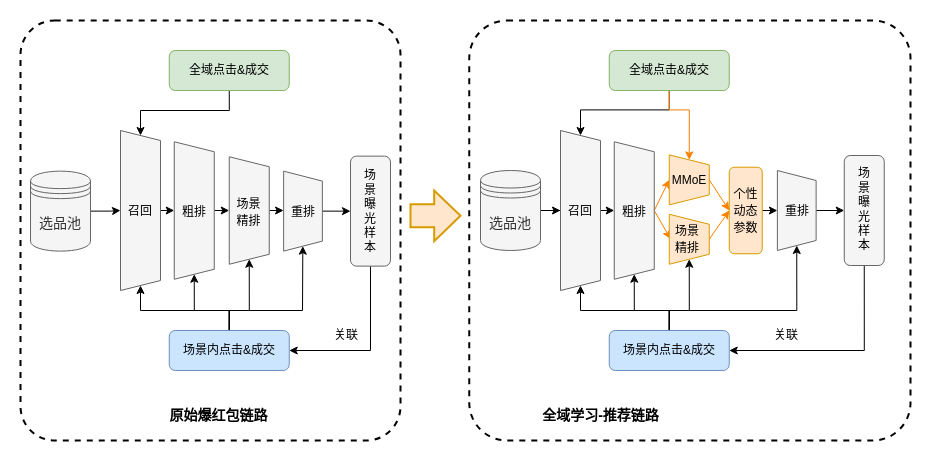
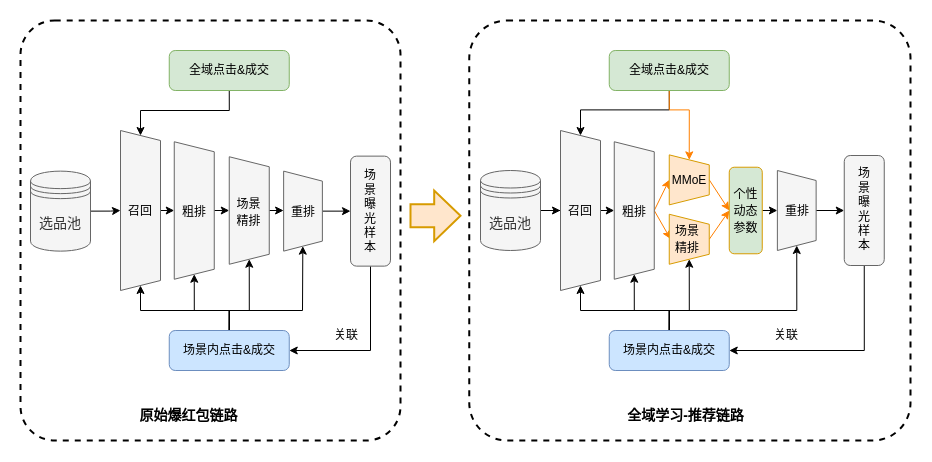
  <mxCell id="0" />
  <mxCell id="1" parent="0" />
  <mxCell id="2" value="" style="rounded=1;whiteSpace=wrap;html=1;fontSize=12;fillColor=none;dashed=1;arcSize=9;strokeWidth=2;" vertex="1" parent="1"><mxGeometry x="468.76" y="20" width="441.24" height="420" as="geometry" /></mxCell>
  <mxCell id="3" value="" style="rounded=1;whiteSpace=wrap;html=1;fontSize=12;fillColor=none;dashed=1;arcSize=9;strokeWidth=2;" vertex="1" parent="1"><mxGeometry x="20" y="20" width="380" height="420" as="geometry" /></mxCell>
  <mxCell id="4" style="edgeStyle=orthogonalEdgeStyle;rounded=0;orthogonalLoop=1;jettySize=auto;html=1;exitX=1;exitY=0.5;exitDx=0;exitDy=0;fontSize=12;" edge="1" parent="1" source="5" target="7"><mxGeometry relative="1" as="geometry" /></mxCell>
  <mxCell id="5" value="&lt;font style=&quot;font-size: 14px;&quot;&gt;选品池&lt;/font&gt;" style="shape=datastore;whiteSpace=wrap;html=1;fillColor=#f5f5f5;strokeColor=#666666;fontColor=#333333;" vertex="1" parent="1"><mxGeometry x="30" y="170.63" width="60" height="80" as="geometry" /></mxCell>
  <mxCell id="6" style="edgeStyle=orthogonalEdgeStyle;rounded=0;orthogonalLoop=1;jettySize=auto;html=1;exitX=0.5;exitY=0;exitDx=0;exitDy=0;entryX=0.5;entryY=1;entryDx=0;entryDy=0;fontSize=12;" edge="1" parent="1" source="7" target="9"><mxGeometry relative="1" as="geometry" /></mxCell>
  <mxCell id="7" value="" style="shape=trapezoid;perimeter=trapezoidPerimeter;whiteSpace=wrap;html=1;fixedSize=1;fontSize=14;rotation=90;size=10;fillColor=#f5f5f5;fontColor=#333333;strokeColor=#666666;" vertex="1" parent="1"><mxGeometry x="60" y="190" width="160" height="40" as="geometry" /></mxCell>
  <mxCell id="8" style="edgeStyle=orthogonalEdgeStyle;rounded=0;orthogonalLoop=1;jettySize=auto;html=1;exitX=0.5;exitY=0;exitDx=0;exitDy=0;entryX=0.5;entryY=1;entryDx=0;entryDy=0;fontSize=12;" edge="1" parent="1" source="9" target="11"><mxGeometry relative="1" as="geometry" /></mxCell>
  <mxCell id="9" value="" style="shape=trapezoid;perimeter=trapezoidPerimeter;whiteSpace=wrap;html=1;fixedSize=1;fontSize=14;rotation=90;size=10;fillColor=#f5f5f5;fontColor=#333333;strokeColor=#666666;" vertex="1" parent="1"><mxGeometry x="125" y="190" width="137.5" height="40" as="geometry" /></mxCell>
  <mxCell id="10" style="edgeStyle=orthogonalEdgeStyle;rounded=0;orthogonalLoop=1;jettySize=auto;html=1;exitX=0.5;exitY=0;exitDx=0;exitDy=0;entryX=0.5;entryY=1;entryDx=0;entryDy=0;fontSize=12;" edge="1" parent="1" source="11" target="13"><mxGeometry relative="1" as="geometry" /></mxCell>
  <mxCell id="11" value="" style="shape=trapezoid;perimeter=trapezoidPerimeter;whiteSpace=wrap;html=1;fixedSize=1;fontSize=14;rotation=90;size=10;fillColor=#f5f5f5;fontColor=#333333;strokeColor=#666666;" vertex="1" parent="1"><mxGeometry x="195" y="190" width="107.5" height="40" as="geometry" /></mxCell>
  <mxCell id="12" style="edgeStyle=orthogonalEdgeStyle;rounded=0;orthogonalLoop=1;jettySize=auto;html=1;exitX=0.5;exitY=0;exitDx=0;exitDy=0;fontSize=12;entryX=0;entryY=0.5;entryDx=0;entryDy=0;" edge="1" parent="1" source="13" target="19"><mxGeometry relative="1" as="geometry"><mxPoint x="360" y="210.761" as="targetPoint" /></mxGeometry></mxCell>
  <mxCell id="13" value="" style="shape=trapezoid;perimeter=trapezoidPerimeter;whiteSpace=wrap;html=1;fixedSize=1;fontSize=14;rotation=90;size=10;fillColor=#f5f5f5;fontColor=#333333;strokeColor=#666666;" vertex="1" parent="1"><mxGeometry x="262.5" y="191.25" width="80" height="38.75" as="geometry" /></mxCell>
  <mxCell id="14" value="&lt;font style=&quot;font-size: 12px;&quot;&gt;召回&lt;/font&gt;" style="text;html=1;strokeColor=none;fillColor=none;align=center;verticalAlign=middle;whiteSpace=wrap;rounded=0;fontSize=14;" vertex="1" parent="1"><mxGeometry x="125" y="195" width="30" height="30" as="geometry" /></mxCell>
  <mxCell id="15" value="&lt;font style=&quot;font-size: 12px;&quot;&gt;粗排&lt;/font&gt;" style="text;html=1;strokeColor=none;fillColor=none;align=center;verticalAlign=middle;whiteSpace=wrap;rounded=0;fontSize=14;" vertex="1" parent="1"><mxGeometry x="180.63" y="195.63" width="26.25" height="30" as="geometry" /></mxCell>
  <mxCell id="16" value="&lt;font style=&quot;font-size: 12px;&quot;&gt;场景精排&lt;/font&gt;" style="text;html=1;strokeColor=none;fillColor=none;align=center;verticalAlign=middle;whiteSpace=wrap;rounded=0;fontSize=14;" vertex="1" parent="1"><mxGeometry x="233.13" y="195.63" width="31.25" height="30" as="geometry" /></mxCell>
  <mxCell id="17" value="&lt;font style=&quot;font-size: 12px;&quot;&gt;重排&lt;/font&gt;" style="text;html=1;strokeColor=none;fillColor=none;align=center;verticalAlign=middle;whiteSpace=wrap;rounded=0;fontSize=14;" vertex="1" parent="1"><mxGeometry x="288.75" y="195.63" width="27.5" height="30" as="geometry" /></mxCell>
  <mxCell id="18" style="edgeStyle=orthogonalEdgeStyle;rounded=0;orthogonalLoop=1;jettySize=auto;html=1;exitX=0.5;exitY=1;exitDx=0;exitDy=0;entryX=1;entryY=0.5;entryDx=0;entryDy=0;fontSize=12;" edge="1" parent="1" source="19" target="25"><mxGeometry relative="1" as="geometry" /></mxCell>
  <mxCell id="19" value="" style="rounded=1;whiteSpace=wrap;html=1;fontSize=12;movable=1;resizable=1;rotatable=1;deletable=1;editable=1;connectable=1;fillColor=#f5f5f5;strokeColor=#666666;fontColor=#333333;" vertex="1" parent="1"><mxGeometry x="350" y="155.63" width="40" height="110" as="geometry" /></mxCell>
  <mxCell id="20" value="场景曝光样本" style="text;html=1;strokeColor=none;fillColor=none;align=center;verticalAlign=middle;whiteSpace=wrap;rounded=0;fontSize=12;movable=1;resizable=1;rotatable=1;deletable=1;editable=1;connectable=1;" vertex="1" parent="1"><mxGeometry x="368.75" y="195.63" width="2.5" height="30" as="geometry" /></mxCell>
  <mxCell id="21" style="edgeStyle=orthogonalEdgeStyle;rounded=0;orthogonalLoop=1;jettySize=auto;html=1;exitX=0.5;exitY=0;exitDx=0;exitDy=0;entryX=1;entryY=0.5;entryDx=0;entryDy=0;fontSize=12;" edge="1" parent="1" source="25" target="7"><mxGeometry relative="1" as="geometry" /></mxCell>
  <mxCell id="22" style="edgeStyle=orthogonalEdgeStyle;rounded=0;orthogonalLoop=1;jettySize=auto;html=1;exitX=0.5;exitY=0;exitDx=0;exitDy=0;entryX=1;entryY=0.5;entryDx=0;entryDy=0;fontSize=12;" edge="1" parent="1" source="25" target="9"><mxGeometry relative="1" as="geometry"><Array as="points"><mxPoint x="229" y="310" /><mxPoint x="194" y="310" /></Array></mxGeometry></mxCell>
  <mxCell id="23" style="edgeStyle=orthogonalEdgeStyle;rounded=0;orthogonalLoop=1;jettySize=auto;html=1;exitX=0.5;exitY=0;exitDx=0;exitDy=0;entryX=1;entryY=0.5;entryDx=0;entryDy=0;fontSize=12;" edge="1" parent="1" source="25" target="11"><mxGeometry relative="1" as="geometry"><Array as="points"><mxPoint x="229" y="310" /><mxPoint x="249" y="310" /></Array></mxGeometry></mxCell>
  <mxCell id="24" style="edgeStyle=orthogonalEdgeStyle;rounded=0;orthogonalLoop=1;jettySize=auto;html=1;exitX=0.5;exitY=0;exitDx=0;exitDy=0;fontSize=12;" edge="1" parent="1" source="25" target="13"><mxGeometry relative="1" as="geometry"><Array as="points"><mxPoint x="229" y="310" /><mxPoint x="302" y="310" /></Array></mxGeometry></mxCell>
  <mxCell id="25" value="场景内点击&amp;amp;成交" style="rounded=1;whiteSpace=wrap;html=1;fontSize=12;fillColor=#CCE5FF;strokeColor=#6c8ebf;" vertex="1" parent="1"><mxGeometry x="168.75" y="330" width="120" height="40" as="geometry" /></mxCell>
  <mxCell id="26" value="关联" style="text;html=1;strokeColor=none;fillColor=none;align=center;verticalAlign=middle;whiteSpace=wrap;rounded=0;fontSize=12;" vertex="1" parent="1"><mxGeometry x="316.25" y="320" width="60" height="30" as="geometry" /></mxCell>
  <mxCell id="27" style="edgeStyle=orthogonalEdgeStyle;rounded=0;orthogonalLoop=1;jettySize=auto;html=1;exitX=0.5;exitY=1;exitDx=0;exitDy=0;entryX=0;entryY=0.5;entryDx=0;entryDy=0;fontSize=12;" edge="1" parent="1" source="28" target="7"><mxGeometry relative="1" as="geometry" /></mxCell>
  <mxCell id="28" value="全域点击&amp;amp;成交" style="rounded=1;whiteSpace=wrap;html=1;fontSize=12;fillColor=#d5e8d4;strokeColor=#82b366;" vertex="1" parent="1"><mxGeometry x="168.75" y="50" width="120" height="40" as="geometry" /></mxCell>
  <mxCell id="29" style="edgeStyle=orthogonalEdgeStyle;rounded=0;orthogonalLoop=1;jettySize=auto;html=1;exitX=1;exitY=0.5;exitDx=0;exitDy=0;fontSize=12;" edge="1" parent="1" source="30" target="32"><mxGeometry relative="1" as="geometry" /></mxCell>
  <mxCell id="30" value="&lt;font style=&quot;font-size: 14px;&quot;&gt;选品池&lt;/font&gt;" style="shape=datastore;whiteSpace=wrap;html=1;fillColor=#f5f5f5;strokeColor=#666666;fontColor=#333333;" vertex="1" parent="1"><mxGeometry x="480" y="170" width="60" height="80" as="geometry" /></mxCell>
  <mxCell id="31" style="edgeStyle=orthogonalEdgeStyle;rounded=0;orthogonalLoop=1;jettySize=auto;html=1;exitX=0.5;exitY=0;exitDx=0;exitDy=0;entryX=0.5;entryY=1;entryDx=0;entryDy=0;fontSize=12;" edge="1" parent="1" source="32" target="35"><mxGeometry relative="1" as="geometry" /></mxCell>
  <mxCell id="32" value="" style="shape=trapezoid;perimeter=trapezoidPerimeter;whiteSpace=wrap;html=1;fixedSize=1;fontSize=14;rotation=90;size=10;fillColor=#f5f5f5;fontColor=#333333;strokeColor=#666666;" vertex="1" parent="1"><mxGeometry x="500" y="190" width="160" height="40" as="geometry" /></mxCell>
  <mxCell id="33" style="rounded=0;orthogonalLoop=1;jettySize=auto;html=1;exitX=0.5;exitY=0;exitDx=0;exitDy=0;entryX=0.5;entryY=1;entryDx=0;entryDy=0;strokeColor=#FF8000;fontSize=12;" edge="1" parent="1" source="35" target="57"><mxGeometry relative="1" as="geometry" /></mxCell>
  <mxCell id="34" style="edgeStyle=none;rounded=0;orthogonalLoop=1;jettySize=auto;html=1;exitX=0.5;exitY=0;exitDx=0;exitDy=0;entryX=0;entryY=0.5;entryDx=0;entryDy=0;strokeColor=#FF8000;fontSize=12;" edge="1" parent="1" source="35" target="42"><mxGeometry relative="1" as="geometry" /></mxCell>
  <mxCell id="35" value="" style="shape=trapezoid;perimeter=trapezoidPerimeter;whiteSpace=wrap;html=1;fixedSize=1;fontSize=14;rotation=90;size=10;fillColor=#f5f5f5;fontColor=#333333;strokeColor=#666666;" vertex="1" parent="1"><mxGeometry x="565" y="190" width="137.5" height="40" as="geometry" /></mxCell>
  <mxCell id="36" style="edgeStyle=none;rounded=0;orthogonalLoop=1;jettySize=auto;html=1;exitX=0.5;exitY=0;exitDx=0;exitDy=0;strokeColor=#FF8000;fontSize=12;entryX=0;entryY=0.5;entryDx=0;entryDy=0;" edge="1" parent="1" source="37" target="62"><mxGeometry relative="1" as="geometry"><mxPoint x="730" y="220" as="targetPoint" /></mxGeometry></mxCell>
  <mxCell id="37" value="" style="shape=trapezoid;perimeter=trapezoidPerimeter;whiteSpace=wrap;html=1;fixedSize=1;fontSize=14;rotation=90;size=10;fillColor=#ffe6cc;strokeColor=#d79b00;" vertex="1" parent="1"><mxGeometry x="663.75" y="218.75" width="50" height="40" as="geometry" /></mxCell>
  <mxCell id="38" style="edgeStyle=orthogonalEdgeStyle;rounded=0;orthogonalLoop=1;jettySize=auto;html=1;exitX=0.5;exitY=0;exitDx=0;exitDy=0;fontSize=12;entryX=0;entryY=0.5;entryDx=0;entryDy=0;" edge="1" parent="1" source="39" target="45"><mxGeometry relative="1" as="geometry"><mxPoint x="853.75" y="210.131" as="targetPoint" /></mxGeometry></mxCell>
  <mxCell id="39" value="" style="shape=trapezoid;perimeter=trapezoidPerimeter;whiteSpace=wrap;html=1;fixedSize=1;fontSize=14;rotation=90;size=10;fillColor=#f5f5f5;fontColor=#333333;strokeColor=#666666;" vertex="1" parent="1"><mxGeometry x="756.25" y="190.62" width="80" height="38.75" as="geometry" /></mxCell>
  <mxCell id="40" value="&lt;font style=&quot;font-size: 12px;&quot;&gt;召回&lt;/font&gt;" style="text;html=1;strokeColor=none;fillColor=none;align=center;verticalAlign=middle;whiteSpace=wrap;rounded=0;fontSize=14;" vertex="1" parent="1"><mxGeometry x="565" y="195" width="30" height="30" as="geometry" /></mxCell>
  <mxCell id="41" value="&lt;font style=&quot;font-size: 12px;&quot;&gt;粗排&lt;/font&gt;" style="text;html=1;strokeColor=none;fillColor=none;align=center;verticalAlign=middle;whiteSpace=wrap;rounded=0;fontSize=14;" vertex="1" parent="1"><mxGeometry x="620.63" y="195.63" width="26.25" height="30" as="geometry" /></mxCell>
  <mxCell id="42" value="&lt;font style=&quot;font-size: 12px;&quot;&gt;场景精排&lt;/font&gt;" style="text;html=1;strokeColor=none;fillColor=none;align=center;verticalAlign=middle;whiteSpace=wrap;rounded=0;fontSize=14;" vertex="1" parent="1"><mxGeometry x="670" y="225.63" width="34.38" height="25.63" as="geometry" /></mxCell>
  <mxCell id="43" value="&lt;font style=&quot;font-size: 12px;&quot;&gt;重排&lt;/font&gt;" style="text;html=1;strokeColor=none;fillColor=none;align=center;verticalAlign=middle;whiteSpace=wrap;rounded=0;fontSize=14;" vertex="1" parent="1"><mxGeometry x="782.5" y="195" width="27.5" height="30" as="geometry" /></mxCell>
  <mxCell id="44" style="edgeStyle=orthogonalEdgeStyle;rounded=0;orthogonalLoop=1;jettySize=auto;html=1;exitX=0.5;exitY=1;exitDx=0;exitDy=0;entryX=1;entryY=0.5;entryDx=0;entryDy=0;fontSize=12;" edge="1" parent="1" source="45" target="50"><mxGeometry relative="1" as="geometry" /></mxCell>
  <mxCell id="45" value="" style="rounded=1;whiteSpace=wrap;html=1;fontSize=12;movable=1;resizable=1;rotatable=1;deletable=1;editable=1;connectable=1;fillColor=#f5f5f5;strokeColor=#666666;fontColor=#333333;" vertex="1" parent="1"><mxGeometry x="843.75" y="155" width="40" height="110" as="geometry" /></mxCell>
  <mxCell id="46" style="edgeStyle=orthogonalEdgeStyle;rounded=0;orthogonalLoop=1;jettySize=auto;html=1;exitX=0.5;exitY=0;exitDx=0;exitDy=0;entryX=1;entryY=0.5;entryDx=0;entryDy=0;fontSize=12;" edge="1" parent="1" source="50" target="32"><mxGeometry relative="1" as="geometry" /></mxCell>
  <mxCell id="47" style="edgeStyle=orthogonalEdgeStyle;rounded=0;orthogonalLoop=1;jettySize=auto;html=1;exitX=0.5;exitY=0;exitDx=0;exitDy=0;entryX=1;entryY=0.5;entryDx=0;entryDy=0;fontSize=12;" edge="1" parent="1" source="50" target="35"><mxGeometry relative="1" as="geometry"><Array as="points"><mxPoint x="669" y="310" /><mxPoint x="634" y="310" /></Array></mxGeometry></mxCell>
  <mxCell id="48" style="edgeStyle=orthogonalEdgeStyle;rounded=0;orthogonalLoop=1;jettySize=auto;html=1;exitX=0.5;exitY=0;exitDx=0;exitDy=0;entryX=1;entryY=0.5;entryDx=0;entryDy=0;fontSize=12;" edge="1" parent="1" source="50" target="37"><mxGeometry relative="1" as="geometry"><Array as="points"><mxPoint x="669" y="310" /><mxPoint x="689" y="310" /></Array></mxGeometry></mxCell>
  <mxCell id="49" style="edgeStyle=orthogonalEdgeStyle;rounded=0;orthogonalLoop=1;jettySize=auto;html=1;exitX=0.5;exitY=0;exitDx=0;exitDy=0;fontSize=12;entryX=1;entryY=0.5;entryDx=0;entryDy=0;" edge="1" parent="1" source="50" target="39"><mxGeometry relative="1" as="geometry"><Array as="points"><mxPoint x="669" y="310" /><mxPoint x="796" y="310" /></Array></mxGeometry></mxCell>
  <mxCell id="50" value="场景内点击&amp;amp;成交" style="rounded=1;whiteSpace=wrap;html=1;fontSize=12;fillColor=#CCE5FF;strokeColor=#6c8ebf;" vertex="1" parent="1"><mxGeometry x="608.75" y="330" width="120" height="40" as="geometry" /></mxCell>
  <mxCell id="51" value="关联" style="text;html=1;strokeColor=none;fillColor=none;align=center;verticalAlign=middle;whiteSpace=wrap;rounded=0;fontSize=12;" vertex="1" parent="1"><mxGeometry x="756.25" y="320" width="60" height="30" as="geometry" /></mxCell>
  <mxCell id="52" style="edgeStyle=orthogonalEdgeStyle;rounded=0;orthogonalLoop=1;jettySize=auto;html=1;exitX=0.5;exitY=1;exitDx=0;exitDy=0;entryX=0;entryY=0.5;entryDx=0;entryDy=0;fontSize=12;" edge="1" parent="1" source="54" target="32"><mxGeometry relative="1" as="geometry"><Array as="points"><mxPoint x="669" y="109.37" /><mxPoint x="580" y="109.37" /></Array></mxGeometry></mxCell>
  <mxCell id="53" style="edgeStyle=orthogonalEdgeStyle;rounded=0;orthogonalLoop=1;jettySize=auto;html=1;exitX=0.5;exitY=1;exitDx=0;exitDy=0;entryX=0;entryY=0.5;entryDx=0;entryDy=0;fontSize=12;fillColor=#ffe6cc;strokeColor=#FF8000;" edge="1" parent="1" source="54" target="57"><mxGeometry relative="1" as="geometry"><Array as="points"><mxPoint x="669" y="109.37" /><mxPoint x="689" y="109.37" /></Array></mxGeometry></mxCell>
  <mxCell id="54" value="全域点击&amp;amp;成交" style="rounded=1;whiteSpace=wrap;html=1;fontSize=12;fillColor=#d5e8d4;strokeColor=#82b366;" vertex="1" parent="1"><mxGeometry x="608.75" y="50" width="120" height="40" as="geometry" /></mxCell>
  <mxCell id="55" value="场景曝光样本" style="text;html=1;strokeColor=none;fillColor=none;align=center;verticalAlign=middle;whiteSpace=wrap;rounded=0;fontSize=12;movable=1;resizable=1;rotatable=1;deletable=1;editable=1;connectable=1;" vertex="1" parent="1"><mxGeometry x="862.5" y="193.74" width="2.5" height="30" as="geometry" /></mxCell>
  <mxCell id="56" style="edgeStyle=none;rounded=0;orthogonalLoop=1;jettySize=auto;html=1;exitX=0.5;exitY=0;exitDx=0;exitDy=0;strokeColor=#FF8000;fontSize=12;entryX=0;entryY=0.5;entryDx=0;entryDy=0;" edge="1" parent="1" source="57" target="62"><mxGeometry relative="1" as="geometry"><mxPoint x="730" y="200" as="targetPoint" /></mxGeometry></mxCell>
  <mxCell id="57" value="" style="shape=trapezoid;perimeter=trapezoidPerimeter;whiteSpace=wrap;html=1;fixedSize=1;fontSize=14;rotation=90;size=10;fillColor=#ffe6cc;strokeColor=#d79b00;" vertex="1" parent="1"><mxGeometry x="663.75" y="159.37" width="50" height="40" as="geometry" /></mxCell>
  <mxCell id="58" value="&lt;span style=&quot;font-size: 12px;&quot;&gt;MMoE&lt;/span&gt;" style="text;html=1;strokeColor=none;fillColor=none;align=center;verticalAlign=middle;whiteSpace=wrap;rounded=0;fontSize=14;" vertex="1" parent="1"><mxGeometry x="671.56" y="166.55" width="34.38" height="25.63" as="geometry" /></mxCell>
- <mxCell id="59" value="&lt;b&gt;&lt;font style=&quot;font-size: 14px;&quot;&gt;原始爆红包链路&lt;/font&gt;&lt;/b&gt;" style="text;html=1;strokeColor=none;fillColor=none;align=center;verticalAlign=middle;whiteSpace=wrap;rounded=0;fontSize=12;" vertex="1" parent="1"><mxGeometry x="121.26" y="400" width="194.99" height="30" as="geometry" /></mxCell>
- <mxCell id="60" value="&lt;b&gt;&lt;font style=&quot;font-size: 14px;&quot;&gt;全域学习-推荐链路&lt;/font&gt;&lt;/b&gt;" style="text;html=1;strokeColor=none;fillColor=none;align=center;verticalAlign=middle;whiteSpace=wrap;rounded=0;fontSize=12;" vertex="1" parent="1"><mxGeometry x="502.51" y="400" width="194.99" height="30" as="geometry" /></mxCell>
+ <mxCell id="59" value="&lt;b&gt;&lt;font style=&quot;font-size: 14px;&quot;&gt;原始爆红包链路&lt;/font&gt;&lt;/b&gt;" style="text;html=1;strokeColor=none;fillColor=none;align=center;verticalAlign=middle;whiteSpace=wrap;rounded=0;fontSize=12;" vertex="1" parent="1"><mxGeometry x="91.26" y="400" width="194.99" height="30" as="geometry" /></mxCell>
+ <mxCell id="60" value="&lt;b&gt;&lt;font style=&quot;font-size: 14px;&quot;&gt;全域学习-推荐链路&lt;/font&gt;&lt;/b&gt;" style="text;html=1;strokeColor=none;fillColor=none;align=center;verticalAlign=middle;whiteSpace=wrap;rounded=0;fontSize=12;" vertex="1" parent="1"><mxGeometry x="587.51" y="400" width="194.99" height="30" as="geometry" /></mxCell>
  <mxCell id="61" style="edgeStyle=none;rounded=0;orthogonalLoop=1;jettySize=auto;html=1;exitX=1;exitY=0.5;exitDx=0;exitDy=0;entryX=0.5;entryY=1;entryDx=0;entryDy=0;strokeColor=#000000;fontSize=12;" edge="1" parent="1" source="62" target="39"><mxGeometry relative="1" as="geometry" /></mxCell>
- <mxCell id="62" value="&lt;font style=&quot;font-size: 12px;&quot;&gt;个性动态参数&lt;/font&gt;" style="rounded=1;whiteSpace=wrap;html=1;fontSize=14;fillColor=#ffe6cc;strokeColor=#d79b00;" vertex="1" parent="1"><mxGeometry x="728.75" y="166.73" width="33" height="86.55" as="geometry" /></mxCell>
+ <mxCell id="62" value="&lt;font style=&quot;font-size: 12px;&quot;&gt;个性动态参数&lt;/font&gt;" style="rounded=1;whiteSpace=wrap;html=1;fontSize=14;fillColor=#d5e8d4;strokeColor=#d79b00;" vertex="1" parent="1"><mxGeometry x="728.75" y="166.73" width="33" height="86.55" as="geometry" /></mxCell>
  <mxCell id="63" style="edgeStyle=none;rounded=0;orthogonalLoop=1;jettySize=auto;html=1;exitX=0.5;exitY=0;exitDx=0;exitDy=0;strokeColor=#000000;fontSize=12;" edge="1" parent="1" source="3" target="3"><mxGeometry relative="1" as="geometry" /></mxCell>
  <mxCell id="64" value="" style="shape=singleArrow;whiteSpace=wrap;html=1;strokeWidth=2;fontSize=12;fillColor=#ffe6cc;strokeColor=#d79b00;arrowWidth=0.455;arrowSize=0.526;" vertex="1" parent="1"><mxGeometry x="410" y="190" width="50" height="50.63" as="geometry" /></mxCell>
